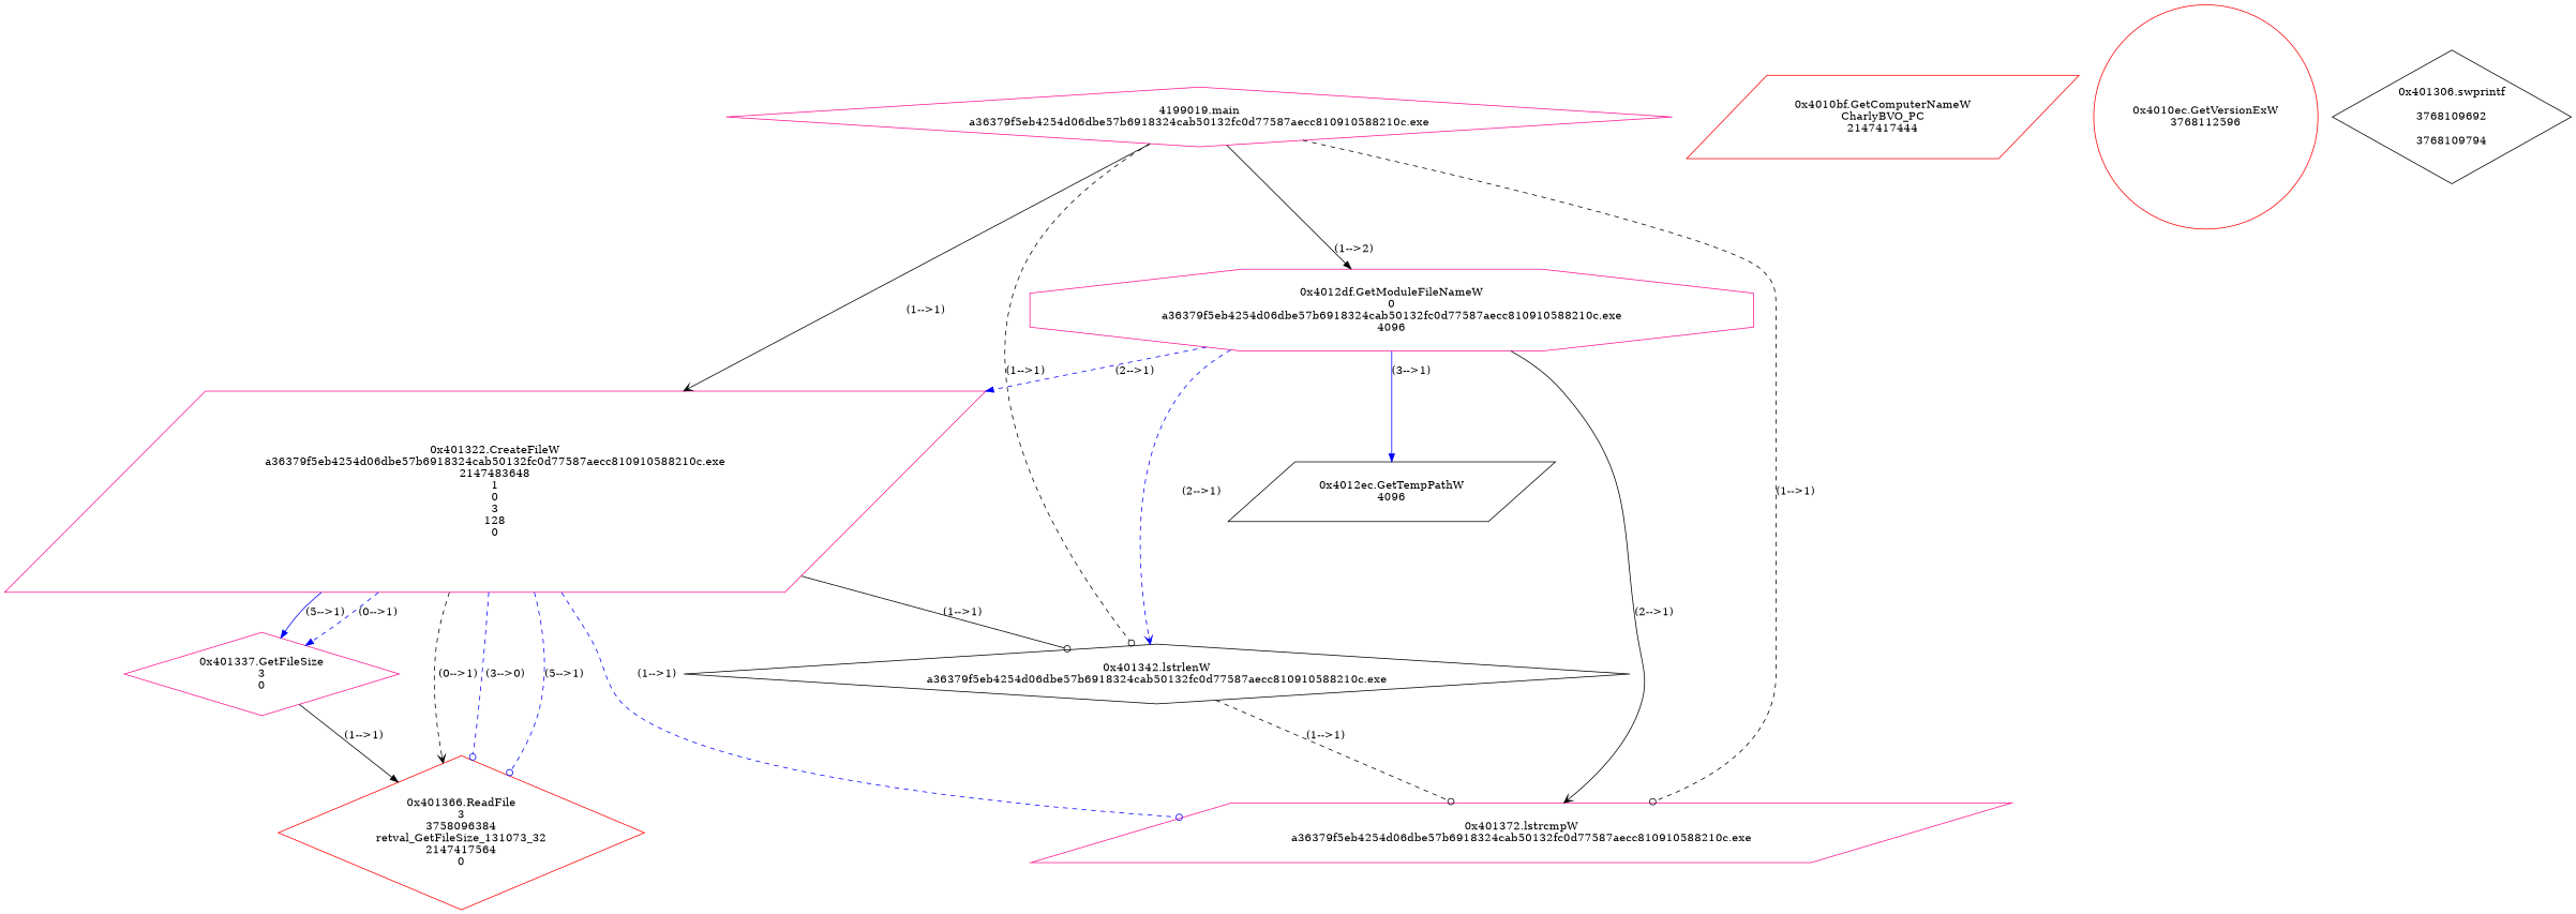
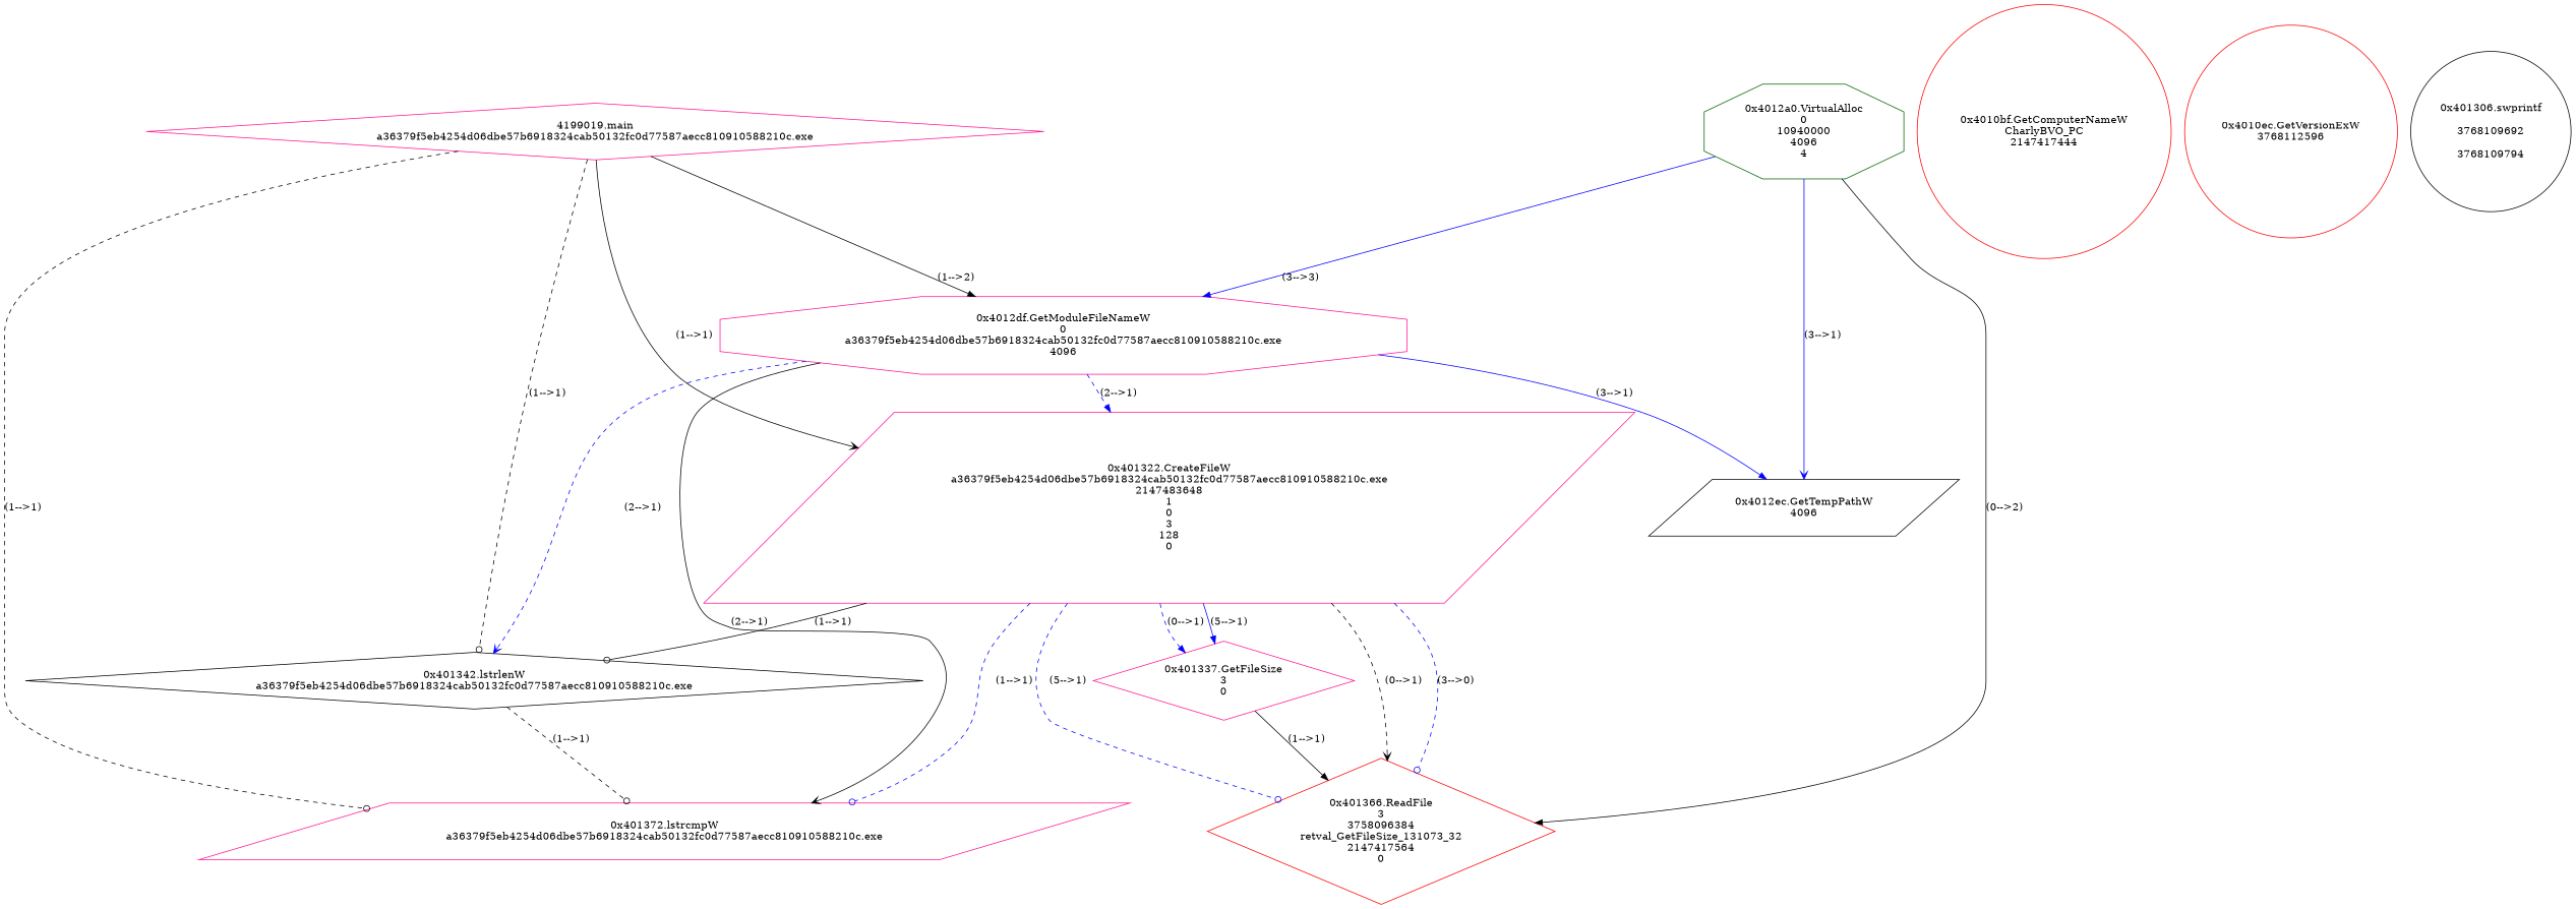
  digraph {
    node [color=deeppink shape=diamond]
    edge [arrowhead=normal color=black style=solid]
    n1 [label="4199019.main\na36379f5eb4254d06dbe57b6918324cab50132fc0d77587aecc810910588210c.exe"]
    n2 [label="0x4012df.GetModuleFileNameW\n0\na36379f5eb4254d06dbe57b6918324cab50132fc0d77587aecc810910588210c.exe\n4096" shape=octagon]
    n3 [label="0x401322.CreateFileW\na36379f5eb4254d06dbe57b6918324cab50132fc0d77587aecc810910588210c.exe\n2147483648\n1\n0\n3\n128\n0" shape=parallelogram]
    n4 [color=black label="0x401342.lstrlenW\na36379f5eb4254d06dbe57b6918324cab50132fc0d77587aecc810910588210c.exe"]
    n5 [label="0x401372.lstrcmpW\na36379f5eb4254d06dbe57b6918324cab50132fc0d77587aecc810910588210c.exe\n" shape=parallelogram]
    n6 [color=black label="0x4012ec.GetTempPathW\n4096\n" shape=parallelogram]
    n7 [color=red label="0x401366.ReadFile\n3\n3758096384\nretval_GetFileSize_131073_32\n2147417564\n0"]
    n8 [label="0x401337.GetFileSize\n3\n0"]
-   n10 [color=red label="0x4010bf.GetComputerNameW\nCharlyBVO_PC\n2147417444" shape=parallelogram]
+   n9 [color=darkgreen label="0x4012a0.VirtualAlloc\n0\n10940000\n4096\n4" shape=octagon]
+   n10 [color=red label="0x4010bf.GetComputerNameW\nCharlyBVO_PC\n2147417444" shape=circle]
    n11 [color=red label="0x4010ec.GetVersionExW\n3768112596" shape=circle]
-   n12 [color=black label="0x401306.swprintf\n\n3768109692\n\n3768109794"]
+   n12 [color=black label="0x401306.swprintf\n\n3768109692\n\n3768109794" shape=circle]
    n1 -> n2 [label="(1-->2)"]
    n1 -> n3 [arrowhead=vee label="(1-->1)"]
    n1 -> n4 [arrowhead=odot label="(1-->1)" style=dashed]
    n1 -> n5 [arrowhead=odot label="(1-->1)" style=dashed]
    n2 -> n3 [color=blue label="(2-->1)" style=dashed]
    n2 -> n4 [arrowhead=vee color=blue label="(2-->1)" style=dashed]
    n2 -> n5 [arrowhead=vee label="(2-->1)"]
    n2 -> n6 [color=blue label="(3-->1)"]
    n3 -> n4 [arrowhead=odot label="(1-->1)"]
    n3 -> n5 [arrowhead=odot color=blue label="(1-->1)" style=dashed]
    n3 -> n7 [arrowhead=odot color=blue label="(5-->1)" style=dashed]
    n3 -> n7 [arrowhead=vee label="(0-->1)" style=dashed]
    n3 -> n7 [arrowhead=odot color=blue label="(3-->0)" style=dashed]
    n3 -> n8 [color=blue label="(5-->1)"]
    n3 -> n8 [color=blue label="(0-->1)" style=dashed]
    n4 -> n5 [arrowhead=odot label="(1-->1)" style=dashed]
    n8 -> n7 [label="(1-->1)"]
+   n9 -> n2 [color=blue label="(3-->3)"]
+   n9 -> n6 [arrowhead=vee color=blue label="(3-->1)"]
+   n9 -> n7 [label="(0-->2)"]
  }
